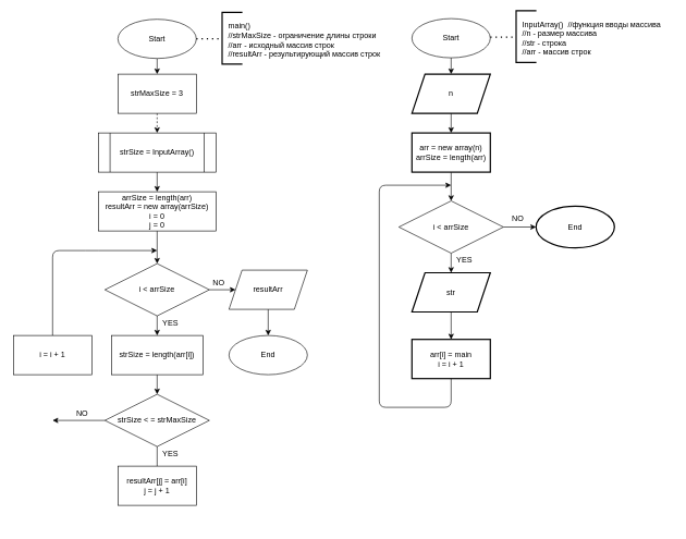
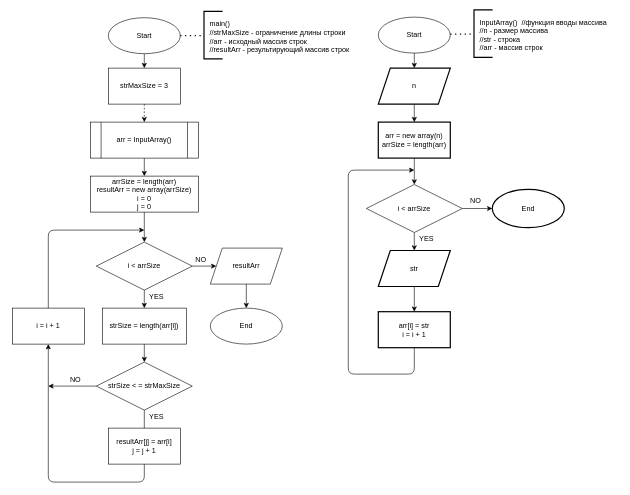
  <mxCell id="0" />
  <mxCell id="1" parent="0" />
  <mxCell id="2" style="edgeStyle=none;html=1;entryX=0.5;entryY=0;entryDx=0;entryDy=0;" edge="1" parent="1" source="3" target="17"><mxGeometry relative="1" as="geometry" /></mxCell>
  <mxCell id="3" value="Start" style="ellipse;whiteSpace=wrap;html=1;" parent="1" vertex="1"><mxGeometry x="180" y="29" width="120" height="60" as="geometry" /></mxCell>
  <mxCell id="4" style="edgeStyle=none;html=1;entryX=0.5;entryY=0;entryDx=0;entryDy=0;" edge="1" parent="1" source="5" target="7"><mxGeometry relative="1" as="geometry" /></mxCell>
- <mxCell id="5" value="strSize = InputArray()" style="shape=process;whiteSpace=wrap;html=1;backgroundOutline=1;" parent="1" vertex="1"><mxGeometry x="150" y="203" width="180" height="60" as="geometry" /></mxCell>
+ <mxCell id="5" value="arr = InputArray()" style="shape=process;whiteSpace=wrap;html=1;backgroundOutline=1;" parent="1" vertex="1"><mxGeometry x="150" y="203" width="180" height="60" as="geometry" /></mxCell>
  <mxCell id="6" style="edgeStyle=none;html=1;entryX=0.5;entryY=0;entryDx=0;entryDy=0;" edge="1" parent="1" source="7" target="10"><mxGeometry relative="1" as="geometry" /></mxCell>
  <mxCell id="7" value="arrSize = length(arr)&lt;br&gt;resultArr = new array(arrSize)&lt;br&gt;i = 0&lt;br&gt;j = 0" style="rounded=0;whiteSpace=wrap;html=1;" vertex="1" parent="1"><mxGeometry x="150" y="293" width="180" height="60" as="geometry" /></mxCell>
  <mxCell id="8" style="edgeStyle=none;html=1;entryX=0.5;entryY=0;entryDx=0;entryDy=0;" edge="1" parent="1" source="10" target="12"><mxGeometry relative="1" as="geometry" /></mxCell>
  <mxCell id="9" style="edgeStyle=none;html=1;entryX=0;entryY=0.5;entryDx=0;entryDy=0;" edge="1" parent="1" source="10" target="27"><mxGeometry relative="1" as="geometry" /></mxCell>
  <mxCell id="10" value="i &amp;lt; arrSize" style="rhombus;whiteSpace=wrap;html=1;" vertex="1" parent="1"><mxGeometry x="160" y="403" width="160" height="80" as="geometry" /></mxCell>
  <mxCell id="11" style="edgeStyle=none;html=1;entryX=0.5;entryY=0;entryDx=0;entryDy=0;" edge="1" parent="1" source="12" target="15"><mxGeometry relative="1" as="geometry" /></mxCell>
  <mxCell id="12" value="strSize = length(arr[i])" style="rounded=0;whiteSpace=wrap;html=1;" vertex="1" parent="1"><mxGeometry x="170" y="513" width="140" height="60" as="geometry" /></mxCell>
  <mxCell id="13" style="edgeStyle=none;html=1;entryX=0.5;entryY=0;entryDx=0;entryDy=0;endArrow=none;" edge="1" parent="1" source="15" target="19"><mxGeometry relative="1" as="geometry" /></mxCell>
  <mxCell id="14" style="edgeStyle=none;html=1;" edge="1" parent="1" source="15"><mxGeometry relative="1" as="geometry"><mxPoint x="80" y="643" as="targetPoint" /></mxGeometry></mxCell>
  <mxCell id="15" value="strSize &amp;lt; = strMaxSize" style="rhombus;whiteSpace=wrap;html=1;" vertex="1" parent="1"><mxGeometry x="160" y="603" width="160" height="80" as="geometry" /></mxCell>
  <mxCell id="16" style="edgeStyle=none;html=1;entryX=0.5;entryY=0;entryDx=0;entryDy=0;dashed=1;" edge="1" parent="1" source="17" target="5"><mxGeometry relative="1" as="geometry" /></mxCell>
  <mxCell id="17" value="strMaxSize = 3" style="rounded=0;whiteSpace=wrap;html=1;" vertex="1" parent="1"><mxGeometry x="180" y="113" width="120" height="60" as="geometry" /></mxCell>
+ <mxCell id="18" style="edgeStyle=none;html=1;entryX=0.5;entryY=1;entryDx=0;entryDy=0;exitX=0.5;exitY=1;exitDx=0;exitDy=0;" edge="1" parent="1" source="19" target="21"><mxGeometry relative="1" as="geometry"><mxPoint x="240" y="773.571" as="targetPoint" /><Array as="points"><mxPoint x="240" y="803" /><mxPoint x="80" y="803" /></Array></mxGeometry></mxCell>
  <mxCell id="19" value="resultArr[j] = arr[i]&lt;br&gt;j = j + 1" style="rounded=0;whiteSpace=wrap;html=1;" vertex="1" parent="1"><mxGeometry x="180" y="713" width="120" height="60" as="geometry" /></mxCell>
  <mxCell id="20" style="edgeStyle=none;html=1;" edge="1" parent="1" source="21"><mxGeometry relative="1" as="geometry"><mxPoint x="240" y="383" as="targetPoint" /><Array as="points"><mxPoint x="80" y="383" /><mxPoint x="140" y="383" /></Array></mxGeometry></mxCell>
  <mxCell id="21" value="i = i + 1" style="rounded=0;whiteSpace=wrap;html=1;" vertex="1" parent="1"><mxGeometry x="20" y="513" width="120" height="60" as="geometry" /></mxCell>
  <mxCell id="22" value="NO" style="text;html=1;align=center;verticalAlign=middle;resizable=0;points=[];autosize=1;strokeColor=none;fillColor=none;" vertex="1" parent="1"><mxGeometry x="110" y="623" width="30" height="20" as="geometry" /></mxCell>
  <mxCell id="23" value="YES" style="text;html=1;align=center;verticalAlign=middle;resizable=0;points=[];autosize=1;strokeColor=none;fillColor=none;" vertex="1" parent="1"><mxGeometry x="240" y="685" width="40" height="20" as="geometry" /></mxCell>
  <mxCell id="24" value="YES" style="text;html=1;align=center;verticalAlign=middle;resizable=0;points=[];autosize=1;strokeColor=none;fillColor=none;" vertex="1" parent="1"><mxGeometry x="240" y="485" width="40" height="20" as="geometry" /></mxCell>
  <mxCell id="25" value="End" style="ellipse;whiteSpace=wrap;html=1;" vertex="1" parent="1"><mxGeometry x="350" y="513" width="120" height="60" as="geometry" /></mxCell>
  <mxCell id="26" style="edgeStyle=none;html=1;entryX=0.5;entryY=0;entryDx=0;entryDy=0;" edge="1" parent="1" source="27" target="25"><mxGeometry relative="1" as="geometry" /></mxCell>
  <mxCell id="27" value="resultArr" style="shape=parallelogram;perimeter=parallelogramPerimeter;whiteSpace=wrap;html=1;fixedSize=1;" vertex="1" parent="1"><mxGeometry x="350" y="413" width="120" height="60" as="geometry" /></mxCell>
  <mxCell id="28" value="NO" style="text;html=1;align=center;verticalAlign=middle;resizable=0;points=[];autosize=1;strokeColor=none;fillColor=none;" vertex="1" parent="1"><mxGeometry x="319" y="423" width="30" height="20" as="geometry" /></mxCell>
  <mxCell id="29" style="edgeStyle=none;html=1;entryX=0.5;entryY=0;entryDx=0;entryDy=0;" edge="1" parent="1" source="30" target="38"><mxGeometry relative="1" as="geometry" /></mxCell>
  <mxCell id="30" value="Start" style="ellipse;whiteSpace=wrap;html=1;" vertex="1" parent="1"><mxGeometry x="630" y="28" width="120" height="60" as="geometry" /></mxCell>
  <mxCell id="31" value="" style="shape=partialRectangle;whiteSpace=wrap;html=1;bottom=1;right=1;left=1;top=0;fillColor=none;routingCenterX=-0.5;rotation=90;strokeWidth=2;" vertex="1" parent="1"><mxGeometry x="315" y="43" width="79" height="30" as="geometry" /></mxCell>
  <mxCell id="32" value="main()&lt;br&gt;//strMaxSize - ограничение длины строки&lt;br&gt;//arr - исходный массив строк&lt;br&gt;//resultArr - результирующий массив строк" style="text;html=1;strokeColor=none;fillColor=none;align=left;verticalAlign=middle;whiteSpace=wrap;rounded=0;" vertex="1" parent="1"><mxGeometry x="347" y="23" width="243" height="75" as="geometry" /></mxCell>
  <mxCell id="33" value="" style="endArrow=none;dashed=1;html=1;dashPattern=1 3;strokeWidth=2;exitX=1;exitY=0.5;exitDx=0;exitDy=0;" edge="1" parent="1" source="3"><mxGeometry width="50" height="50" relative="1" as="geometry"><mxPoint x="297" y="52" as="sourcePoint" /><mxPoint x="338" y="59" as="targetPoint" /><Array as="points" /></mxGeometry></mxCell>
  <mxCell id="34" value="InputArray()&amp;nbsp; //функция вводы массива&lt;br&gt;//n - размер массива&lt;br&gt;//str - строка&lt;br&gt;//arr - массив строк" style="text;html=1;strokeColor=none;fillColor=none;align=left;verticalAlign=middle;whiteSpace=wrap;rounded=0;" vertex="1" parent="1"><mxGeometry x="797" y="20.5" width="231" height="75" as="geometry" /></mxCell>
  <mxCell id="35" value="" style="shape=partialRectangle;whiteSpace=wrap;html=1;bottom=1;right=1;left=1;top=0;fillColor=none;routingCenterX=-0.5;rotation=90;strokeWidth=2;" vertex="1" parent="1"><mxGeometry x="765" y="40.5" width="79" height="30" as="geometry" /></mxCell>
  <mxCell id="36" value="" style="endArrow=none;dashed=1;html=1;dashPattern=1 3;strokeWidth=2;exitX=1;exitY=0.5;exitDx=0;exitDy=0;" edge="1" parent="1"><mxGeometry width="50" height="50" relative="1" as="geometry"><mxPoint x="750" y="56.5" as="sourcePoint" /><mxPoint x="788" y="56.5" as="targetPoint" /><Array as="points" /></mxGeometry></mxCell>
  <mxCell id="37" style="edgeStyle=none;html=1;entryX=0.5;entryY=0;entryDx=0;entryDy=0;" edge="1" parent="1" source="38" target="40"><mxGeometry relative="1" as="geometry" /></mxCell>
  <mxCell id="38" value="n" style="shape=parallelogram;perimeter=parallelogramPerimeter;whiteSpace=wrap;html=1;fixedSize=1;strokeWidth=2;" vertex="1" parent="1"><mxGeometry x="630" y="113" width="120" height="60" as="geometry" /></mxCell>
  <mxCell id="39" style="edgeStyle=none;html=1;entryX=0.5;entryY=0;entryDx=0;entryDy=0;" edge="1" parent="1" source="40" target="43"><mxGeometry relative="1" as="geometry" /></mxCell>
  <mxCell id="40" value="arr = new array(n)&lt;br&gt;arrSize = length(arr)" style="rounded=0;whiteSpace=wrap;html=1;strokeWidth=2;" vertex="1" parent="1"><mxGeometry x="630" y="203" width="120" height="60" as="geometry" /></mxCell>
  <mxCell id="41" style="edgeStyle=none;html=1;entryX=0.5;entryY=0;entryDx=0;entryDy=0;" edge="1" parent="1" source="43" target="45"><mxGeometry relative="1" as="geometry" /></mxCell>
  <mxCell id="42" style="edgeStyle=none;html=1;entryX=0;entryY=0.5;entryDx=0;entryDy=0;" edge="1" parent="1" source="43" target="49"><mxGeometry relative="1" as="geometry" /></mxCell>
  <mxCell id="43" value="i &amp;lt; arrSize" style="rhombus;whiteSpace=wrap;html=1;" vertex="1" parent="1"><mxGeometry x="610" y="307" width="160" height="80" as="geometry" /></mxCell>
  <mxCell id="44" style="edgeStyle=none;html=1;entryX=0.5;entryY=0;entryDx=0;entryDy=0;" edge="1" parent="1" source="45" target="47"><mxGeometry relative="1" as="geometry" /></mxCell>
  <mxCell id="45" value="str" style="shape=parallelogram;perimeter=parallelogramPerimeter;whiteSpace=wrap;html=1;fixedSize=1;strokeWidth=2;" vertex="1" parent="1"><mxGeometry x="630" y="417" width="120" height="60" as="geometry" /></mxCell>
  <mxCell id="46" style="edgeStyle=none;html=1;" edge="1" parent="1" source="47"><mxGeometry relative="1" as="geometry"><mxPoint x="690" y="283" as="targetPoint" /><Array as="points"><mxPoint x="690" y="623" /><mxPoint x="580" y="623" /><mxPoint x="580" y="283" /></Array></mxGeometry></mxCell>
- <mxCell id="47" value="arr[i] = main&lt;br&gt;i = i + 1" style="rounded=0;whiteSpace=wrap;html=1;strokeWidth=2;" vertex="1" parent="1"><mxGeometry x="630" y="519" width="120" height="60" as="geometry" /></mxCell>
+ <mxCell id="47" value="arr[i] = str&lt;br&gt;i = i + 1" style="rounded=0;whiteSpace=wrap;html=1;strokeWidth=2;" vertex="1" parent="1"><mxGeometry x="630" y="519" width="120" height="60" as="geometry" /></mxCell>
  <mxCell id="48" value="YES" style="text;html=1;align=center;verticalAlign=middle;resizable=0;points=[];autosize=1;strokeColor=none;fillColor=none;" vertex="1" parent="1"><mxGeometry x="690" y="387" width="40" height="20" as="geometry" /></mxCell>
  <mxCell id="49" value="End" style="ellipse;whiteSpace=wrap;html=1;strokeWidth=2;" vertex="1" parent="1"><mxGeometry x="820" y="315" width="120" height="64" as="geometry" /></mxCell>
  <mxCell id="50" value="NO" style="text;html=1;align=center;verticalAlign=middle;resizable=0;points=[];autosize=1;strokeColor=none;fillColor=none;" vertex="1" parent="1"><mxGeometry x="777" y="325" width="30" height="20" as="geometry" /></mxCell>
